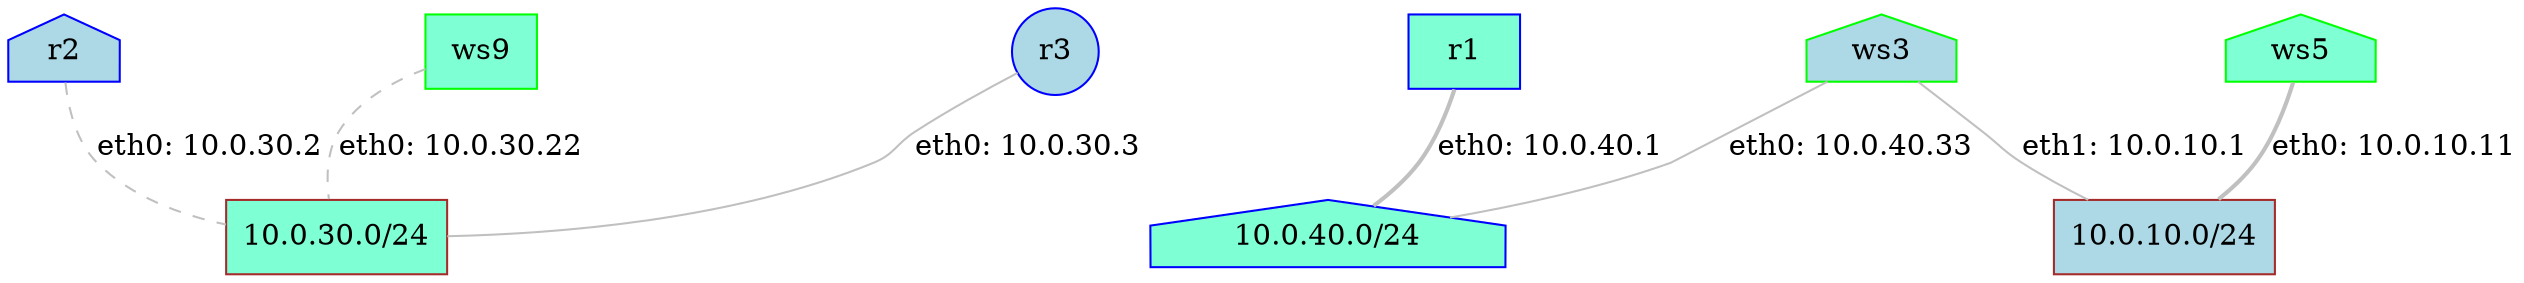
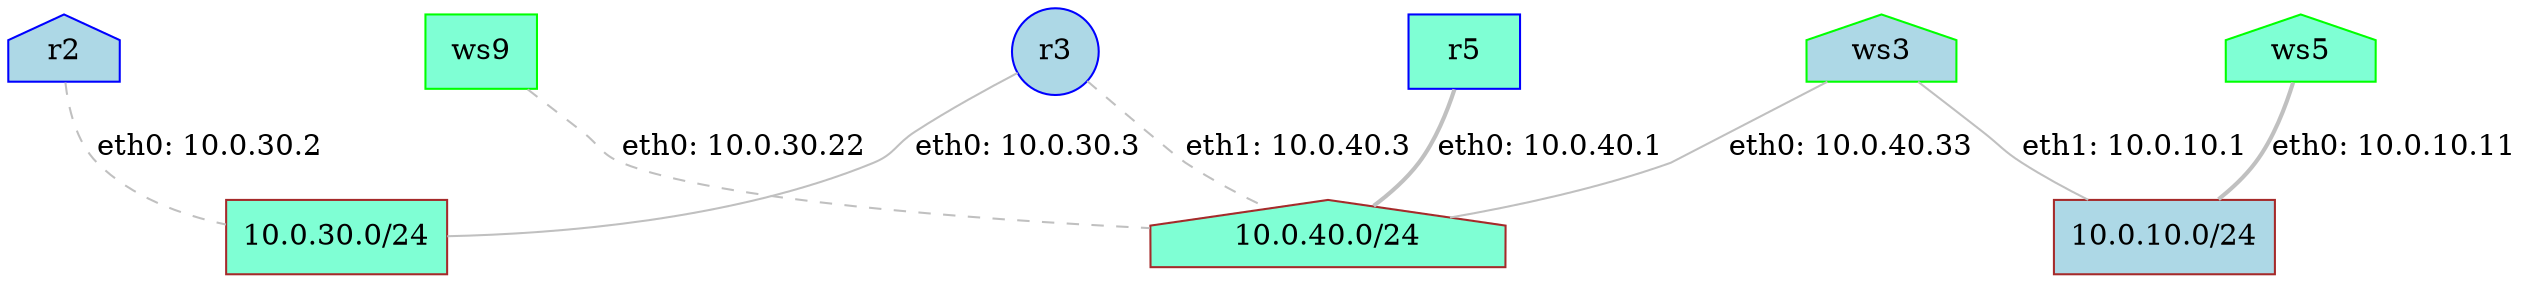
  graph {
    node [color=blue fillcolor=aquamarine shape=box style=filled]
    edge [color=gray style=dashed]
-   r1
-   n2 [label="10.0.40.0/24" shape=house]
+   r1 [label=r5]
+   n2 [color=brown label="10.0.40.0/24" shape=house]
    n3 [color=brown fillcolor=lightblue label="10.0.10.0/24"]
    r2 [fillcolor=lightblue shape=house]
    n5 [color=brown label="10.0.30.0/24"]
    r3 [fillcolor=lightblue shape=circle]
    n7 [color=green label=ws5 shape=house]
    n8 [color=green label=ws9]
    ws3 [color=green fillcolor=lightblue shape=house]
    r1 -- n2 [label="eth0: 10.0.40.1" style=bold]
    r2 -- n5 [label="eth0: 10.0.30.2"]
+   r3 -- n2 [label="eth1: 10.0.40.3"]
    r3 -- n5 [label="eth0: 10.0.30.3" style=solid]
    n7 -- n3 [label="eth0: 10.0.10.11" style=bold]
-   n8 -- n5 [label="eth0: 10.0.30.22"]
+   n8 -- n2 [label="eth0: 10.0.30.22"]
    ws3 -- n2 [label="eth0: 10.0.40.33" style=solid]
    ws3 -- n3 [label="eth1: 10.0.10.1" style=solid]
  }
